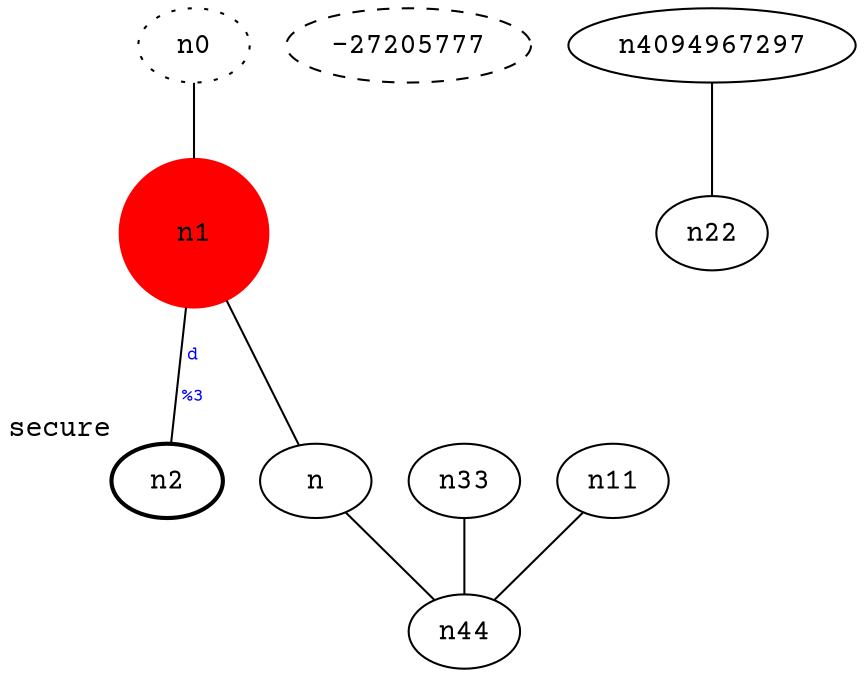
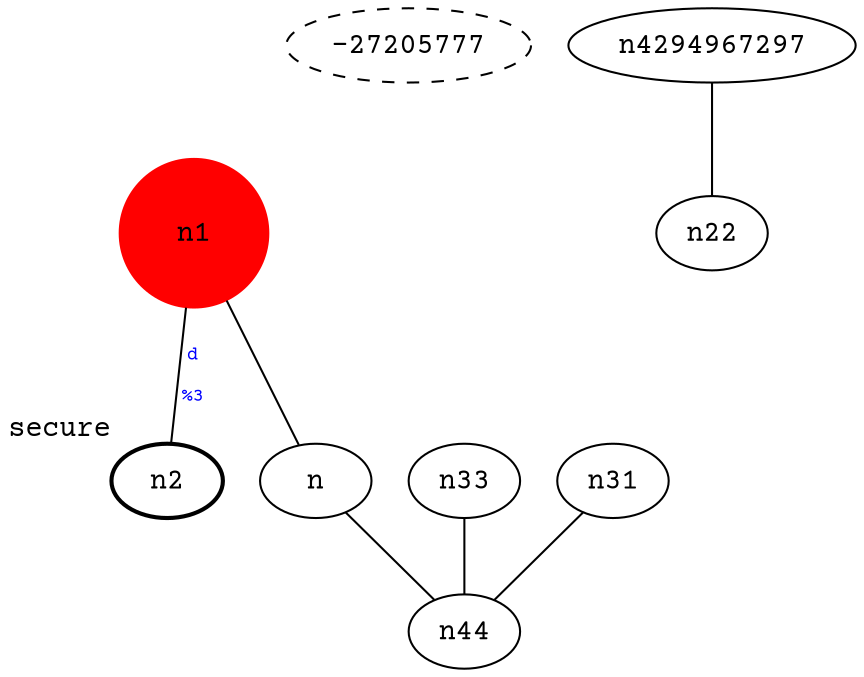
  graph {
    fontcolor=blue
    fontname="Courier Prime"
    rankdir=TB
    node [fontname="Courier Prime"]
    edge [fontname="Courier Prime"]
-   n0 [fillcolor="#123456" style=dotted]
    n1 [color=red height=1 style=filled width=1]
    n2 [style=bold xlabel=secure]
    n
    n44
    -27205777 [style=dashed]
-   n4294967297 [label=n4094967297]
+   n4294967297
    n22
    n33
-   n11
-   n0 -- n1
+   n11 [label=n31]
    n1 -- n2 [fontcolor=blue fontsize=9 label="d\n\l\G"]
    n1 -- n
    n -- n44
    n4294967297 -- n22
    n33 -- n44
    n11 -- n44
  }
